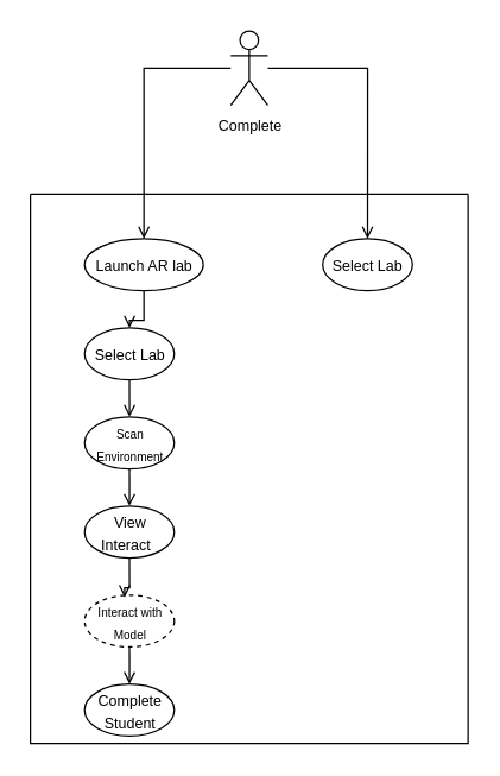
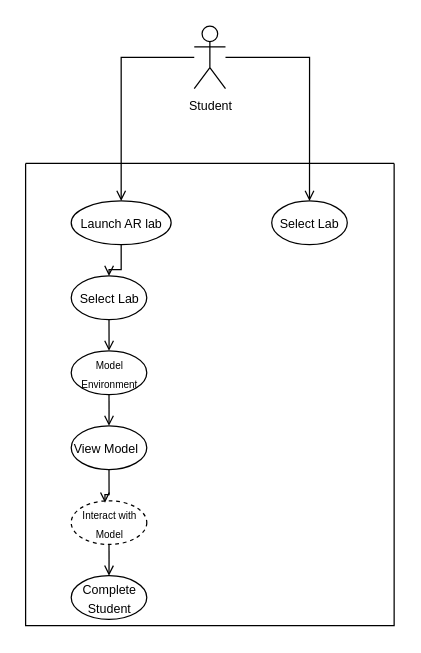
  <mxCell id="0" />
  <mxCell id="1" parent="0" />
  <mxCell id="2" value="" style="swimlane;startSize=0;" vertex="1" parent="1"><mxGeometry x="20" y="130" width="295" height="370" as="geometry" /></mxCell>
  <mxCell id="3" style="edgeStyle=orthogonalEdgeStyle;rounded=0;orthogonalLoop=1;jettySize=auto;html=1;entryX=0.5;entryY=0;entryDx=0;entryDy=0;endArrow=open;endFill=0;" edge="1" parent="2" source="4" target="7"><mxGeometry relative="1" as="geometry" /></mxCell>
  <mxCell id="4" value="&lt;font style=&quot;font-size: 10px;&quot;&gt;Launch AR lab&lt;/font&gt;" style="ellipse;whiteSpace=wrap;html=1;" vertex="1" parent="2"><mxGeometry x="36.5" y="30" width="80" height="35" as="geometry" /></mxCell>
  <mxCell id="5" value="&lt;font style=&quot;font-size: 10px;&quot;&gt;&lt;span data-end=&quot;549&quot; data-start=&quot;535&quot;&gt;Select Lab&lt;/span&gt;&lt;/font&gt;" style="ellipse;whiteSpace=wrap;html=1;" vertex="1" parent="2"><mxGeometry x="197" y="30" width="60.5" height="35" as="geometry" /></mxCell>
  <mxCell id="6" style="edgeStyle=orthogonalEdgeStyle;shape=connector;rounded=0;orthogonalLoop=1;jettySize=auto;html=1;entryX=0.5;entryY=0;entryDx=0;entryDy=0;strokeColor=default;align=center;verticalAlign=middle;fontFamily=Helvetica;fontSize=11;fontColor=default;labelBackgroundColor=default;endArrow=open;endFill=0;" edge="1" parent="2" source="7" target="9"><mxGeometry relative="1" as="geometry" /></mxCell>
  <mxCell id="7" value="&lt;font style=&quot;font-size: 10px;&quot;&gt;&lt;span data-end=&quot;549&quot; data-start=&quot;535&quot;&gt;Select Lab&lt;/span&gt;&lt;/font&gt;" style="ellipse;whiteSpace=wrap;html=1;" vertex="1" parent="2"><mxGeometry x="36.5" y="90" width="60.5" height="35" as="geometry" /></mxCell>
  <mxCell id="8" style="edgeStyle=orthogonalEdgeStyle;shape=connector;rounded=0;orthogonalLoop=1;jettySize=auto;html=1;strokeColor=default;align=center;verticalAlign=middle;fontFamily=Helvetica;fontSize=11;fontColor=default;labelBackgroundColor=default;endArrow=open;endFill=0;" edge="1" parent="2" source="9" target="10"><mxGeometry relative="1" as="geometry" /></mxCell>
- <mxCell id="9" value="&lt;font style=&quot;font-size: 8px;&quot;&gt;Scan Environment&lt;/font&gt;" style="ellipse;whiteSpace=wrap;html=1;" vertex="1" parent="2"><mxGeometry x="36.5" y="150" width="60.5" height="35" as="geometry" /></mxCell>
- <mxCell id="10" value="&lt;font style=&quot;font-size: 10px;&quot;&gt;View Interact&amp;nbsp;&amp;nbsp; &lt;br&gt;&lt;/font&gt;" style="ellipse;whiteSpace=wrap;html=1;" vertex="1" parent="2"><mxGeometry x="36.5" y="210" width="60.5" height="35" as="geometry" /></mxCell>
+ <mxCell id="9" value="&lt;font style=&quot;font-size: 8px;&quot;&gt;Model Environment&lt;/font&gt;" style="ellipse;whiteSpace=wrap;html=1;" vertex="1" parent="2"><mxGeometry x="36.5" y="150" width="60.5" height="35" as="geometry" /></mxCell>
+ <mxCell id="10" value="&lt;font style=&quot;font-size: 10px;&quot;&gt;View Model&amp;nbsp;&amp;nbsp; &lt;br&gt;&lt;/font&gt;" style="ellipse;whiteSpace=wrap;html=1;" vertex="1" parent="2"><mxGeometry x="36.5" y="210" width="60.5" height="35" as="geometry" /></mxCell>
  <mxCell id="11" style="edgeStyle=orthogonalEdgeStyle;shape=connector;rounded=0;orthogonalLoop=1;jettySize=auto;html=1;strokeColor=default;align=center;verticalAlign=middle;fontFamily=Helvetica;fontSize=11;fontColor=default;labelBackgroundColor=default;endArrow=open;endFill=0;" edge="1" parent="2" source="12" target="13"><mxGeometry relative="1" as="geometry" /></mxCell>
  <mxCell id="12" value="&lt;font style=&quot;font-size: 8px;&quot;&gt;Interact with Model&lt;/font&gt;" style="ellipse;whiteSpace=wrap;html=1;dashed=1;" vertex="1" parent="2"><mxGeometry x="36.5" y="270" width="60.5" height="35" as="geometry" /></mxCell>
  <mxCell id="13" value="&lt;font style=&quot;font-size: 10px;&quot;&gt;Complete Student &lt;br&gt;&lt;/font&gt;" style="ellipse;whiteSpace=wrap;html=1;" vertex="1" parent="2"><mxGeometry x="36.5" y="330" width="60.5" height="35" as="geometry" /></mxCell>
  <mxCell id="14" style="edgeStyle=orthogonalEdgeStyle;shape=connector;rounded=0;orthogonalLoop=1;jettySize=auto;html=1;entryX=0.447;entryY=0.043;entryDx=0;entryDy=0;entryPerimeter=0;strokeColor=default;align=center;verticalAlign=middle;fontFamily=Helvetica;fontSize=11;fontColor=default;labelBackgroundColor=default;endArrow=open;endFill=0;" edge="1" parent="2" source="10" target="12"><mxGeometry relative="1" as="geometry" /></mxCell>
  <mxCell id="15" style="edgeStyle=orthogonalEdgeStyle;rounded=0;orthogonalLoop=1;jettySize=auto;html=1;endArrow=open;endFill=0;entryX=0.5;entryY=0;entryDx=0;entryDy=0;" edge="1" parent="1" source="17" target="4"><mxGeometry relative="1" as="geometry"><mxPoint x="87" y="140" as="targetPoint" /></mxGeometry></mxCell>
  <mxCell id="16" style="edgeStyle=orthogonalEdgeStyle;shape=connector;rounded=0;orthogonalLoop=1;jettySize=auto;html=1;entryX=0.5;entryY=0;entryDx=0;entryDy=0;strokeColor=default;align=center;verticalAlign=middle;fontFamily=Helvetica;fontSize=11;fontColor=default;labelBackgroundColor=default;endArrow=open;endFill=0;" edge="1" parent="1" source="17" target="5"><mxGeometry relative="1" as="geometry" /></mxCell>
- <mxCell id="17" value="&lt;font style=&quot;font-size: 10px;&quot;&gt;Complete&lt;/font&gt;" style="shape=umlActor;verticalLabelPosition=bottom;verticalAlign=top;html=1;outlineConnect=0;" vertex="1" parent="1"><mxGeometry x="155" width="25" height="50" as="geometry" y="20" /></mxCell>
+ <mxCell id="17" value="&lt;font style=&quot;font-size: 10px;&quot;&gt;Student&lt;/font&gt;" style="shape=umlActor;verticalLabelPosition=bottom;verticalAlign=top;html=1;outlineConnect=0;" vertex="1" parent="1"><mxGeometry x="155" width="25" height="50" as="geometry" y="20" /></mxCell>
